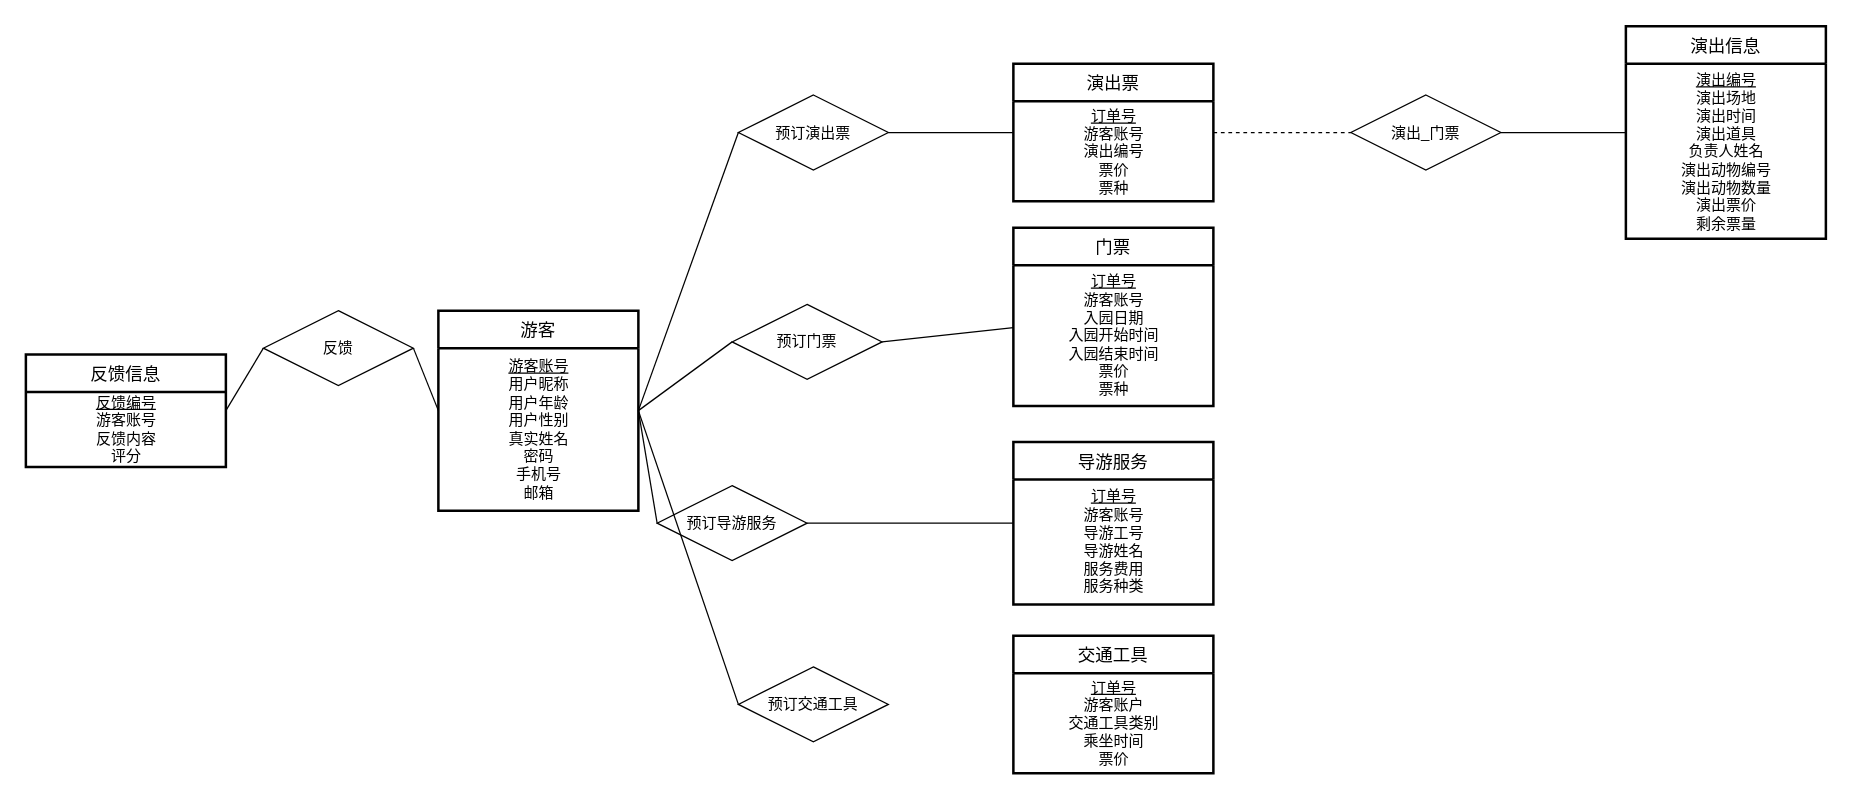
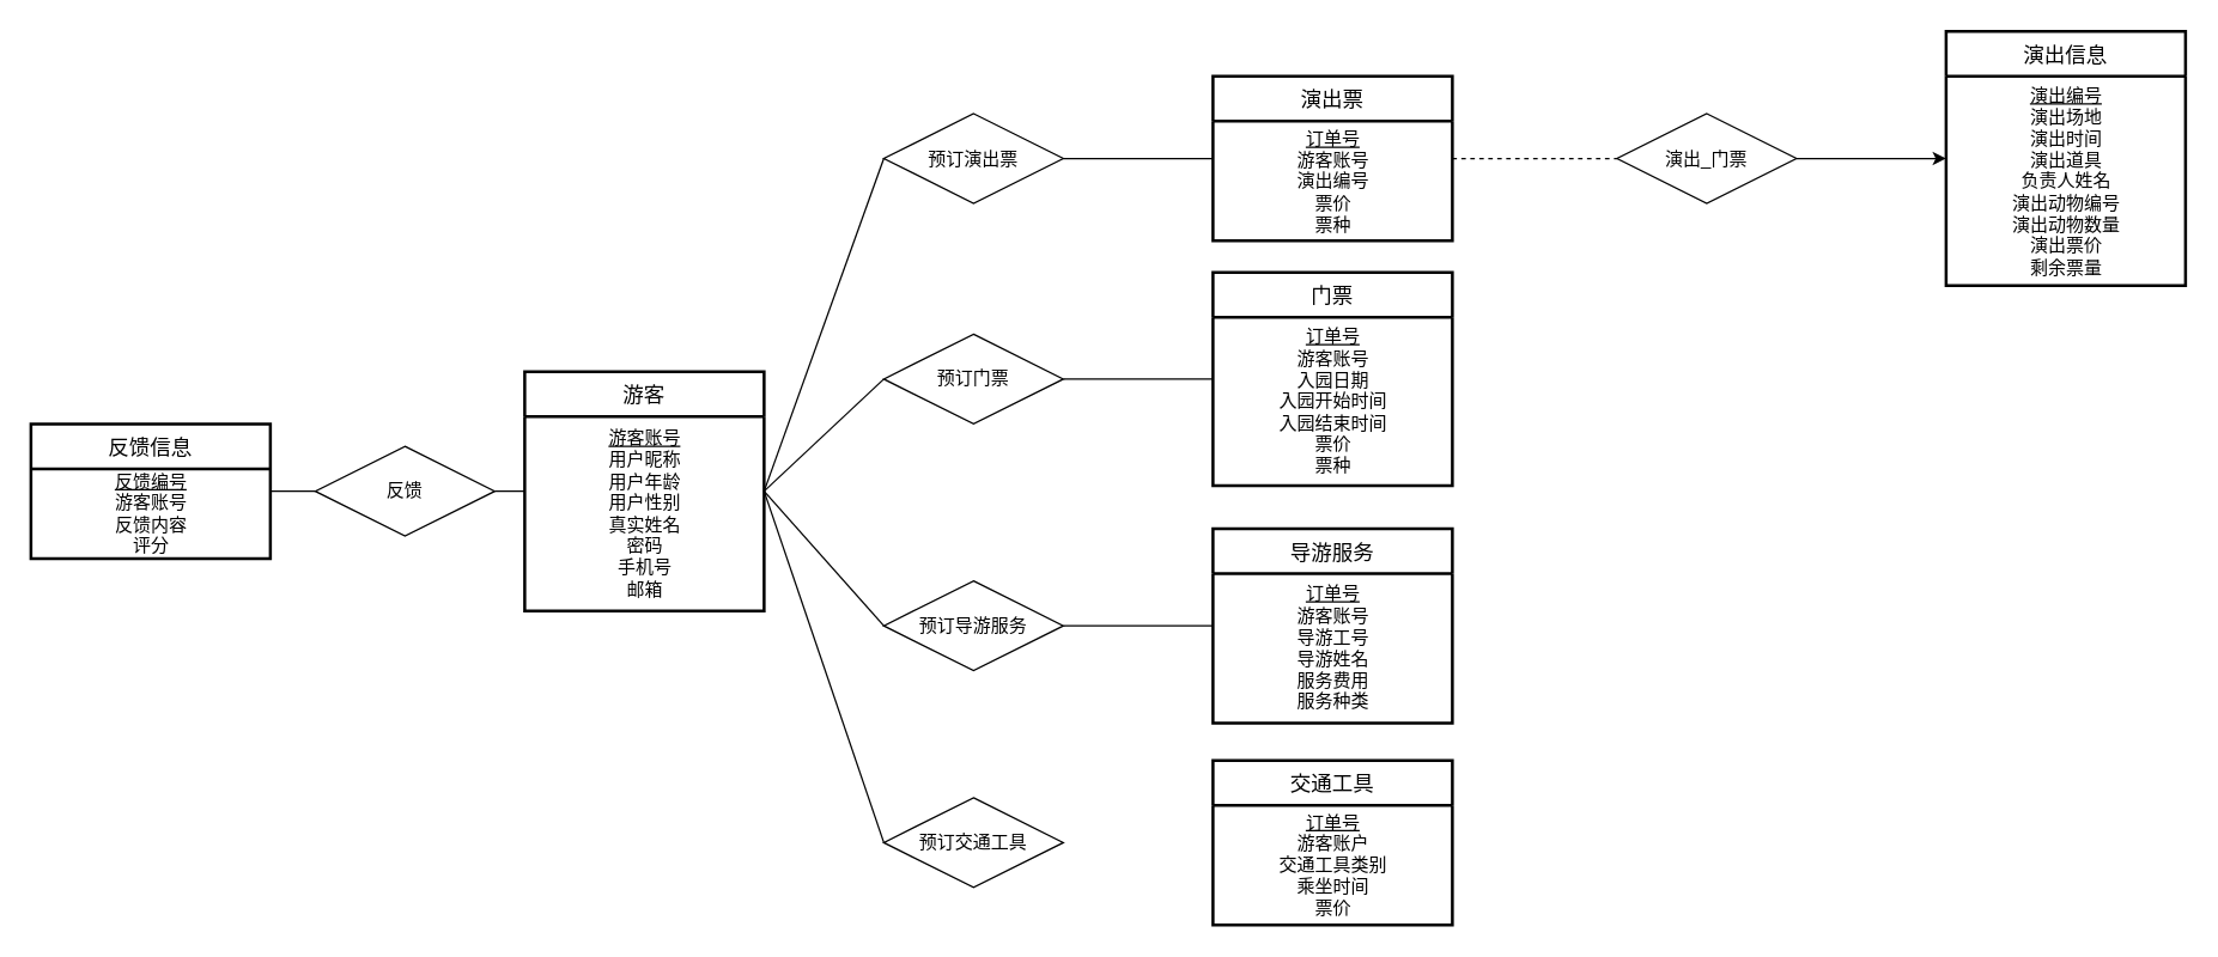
  <mxCell id="0" />
  <mxCell id="1" parent="0" />
  <mxCell id="2" style="endArrow=none;html=1;fontFamily=Helvetica;fontSize=11;fontColor=#000000;align=center;strokeColor=#000000;exitX=1;exitY=0.5;exitDx=0;exitDy=0;" parent="1" source="3" target="10" edge="1"><mxGeometry relative="1" as="geometry" /></mxCell>
- <mxCell id="3" value="预订门票" style="shape=rhombus;perimeter=rhombusPerimeter;whiteSpace=wrap;html=1;align=center;" parent="1" vertex="1"><mxGeometry x="585" y="243" width="120" height="60" as="geometry" /></mxCell>
+ <mxCell id="3" value="预订门票" style="shape=rhombus;perimeter=rhombusPerimeter;whiteSpace=wrap;html=1;align=center;" parent="1" vertex="1"><mxGeometry x="590" y="223" width="120" height="60" as="geometry" /></mxCell>
  <mxCell id="4" value="" style="endArrow=none;html=1;entryX=0;entryY=0.5;entryDx=0;entryDy=0;exitX=1;exitY=0.5;exitDx=0;exitDy=0;" parent="1" source="12" target="3" edge="1"><mxGeometry width="50" height="50" relative="1" as="geometry"><mxPoint x="370" y="305.5" as="sourcePoint" /><mxPoint x="630" y="338" as="targetPoint" /><Array as="points" /></mxGeometry></mxCell>
  <mxCell id="5" style="endArrow=none;html=1;fontFamily=Helvetica;fontSize=11;fontColor=#000000;align=center;strokeColor=#000000;entryX=0;entryY=0.5;entryDx=0;entryDy=0;dashed=1;" parent="1" source="6" target="29" edge="1"><mxGeometry relative="1" as="geometry" /></mxCell>
  <mxCell id="6" value="演出票" style="swimlane;childLayout=stackLayout;horizontal=1;startSize=30;horizontalStack=0;rounded=0;fontSize=14;fontStyle=0;strokeWidth=2;resizeParent=0;resizeLast=1;shadow=0;dashed=0;align=center;" parent="1" vertex="1"><mxGeometry x="810" y="50.5" width="160" height="110" as="geometry"><mxRectangle x="625" y="-1007.5" width="70" height="30" as="alternateBounds" /></mxGeometry></mxCell>
  <mxCell id="7" value="&lt;u&gt;订单号&lt;/u&gt;&lt;span style=&quot;text-align: left&quot;&gt;&lt;br&gt;&lt;/span&gt;&lt;span style=&quot;text-align: left&quot;&gt;游客账号&lt;br&gt;演出编号&lt;br&gt;&lt;/span&gt;&lt;span style=&quot;text-align: left&quot;&gt;票价&lt;br&gt;&lt;/span&gt;&lt;span style=&quot;text-align: left&quot;&gt;票种&lt;br&gt;&lt;/span&gt;" style="text;html=1;resizable=0;autosize=1;align=center;verticalAlign=middle;points=[];fillColor=none;strokeColor=none;rounded=0;" parent="6" vertex="1"><mxGeometry y="30" width="160" height="80" as="geometry" /></mxCell>
  <mxCell id="8" value="演出信息" style="swimlane;childLayout=stackLayout;horizontal=1;startSize=30;horizontalStack=0;rounded=0;fontSize=14;fontStyle=0;strokeWidth=2;resizeParent=0;resizeLast=1;shadow=0;dashed=0;align=center;" parent="1" vertex="1"><mxGeometry x="1300" y="20.5" width="160" height="170" as="geometry"><mxRectangle x="620" y="-1150" width="80" height="30" as="alternateBounds" /></mxGeometry></mxCell>
  <mxCell id="9" value="&lt;u&gt;演出编号&lt;/u&gt;&lt;span style=&quot;text-align: left&quot;&gt;&lt;br&gt;&lt;/span&gt;&lt;span style=&quot;text-align: left&quot;&gt;演出场地&lt;br&gt;&lt;/span&gt;&lt;span style=&quot;text-align: left&quot;&gt;演出时间&lt;br&gt;&lt;/span&gt;&lt;span style=&quot;text-align: left&quot;&gt;演出道具&lt;/span&gt;&lt;span style=&quot;text-align: left&quot;&gt;&lt;br&gt;&lt;/span&gt;&lt;span style=&quot;text-align: left&quot;&gt;负责人姓名&lt;br&gt;&lt;/span&gt;&lt;span style=&quot;text-align: left&quot;&gt;演出动物编号&lt;br&gt;&lt;/span&gt;&lt;span style=&quot;text-align: left&quot;&gt;演出动物数量&lt;br&gt;&lt;/span&gt;&lt;span style=&quot;text-align: left&quot;&gt;演出票价&lt;br&gt;剩余票量&lt;/span&gt;&lt;u&gt;&lt;br&gt;&lt;/u&gt;" style="text;html=1;resizable=0;autosize=1;align=center;verticalAlign=middle;points=[];fillColor=none;strokeColor=none;rounded=0;" parent="8" vertex="1"><mxGeometry y="30" width="160" height="140" as="geometry" /></mxCell>
  <mxCell id="10" value="门票" style="swimlane;childLayout=stackLayout;horizontal=1;startSize=30;horizontalStack=0;rounded=0;fontSize=14;fontStyle=0;strokeWidth=2;resizeParent=0;resizeLast=1;shadow=0;dashed=0;align=center;" parent="1" vertex="1"><mxGeometry x="810" y="181.75" width="160" height="142.5" as="geometry"><mxRectangle x="630" y="-845" width="60" height="30" as="alternateBounds" /></mxGeometry></mxCell>
  <mxCell id="11" value="&lt;u&gt;订单号&lt;br&gt;&lt;/u&gt;&lt;span style=&quot;text-align: left&quot;&gt;游客账号&lt;br&gt;&lt;/span&gt;&lt;span style=&quot;text-align: left&quot;&gt;入园日期&lt;/span&gt;&lt;span style=&quot;text-align: left&quot;&gt;&lt;br&gt;&lt;/span&gt;&lt;span style=&quot;text-align: left&quot;&gt;入园开始时间&lt;br&gt;&lt;/span&gt;&lt;span style=&quot;text-align: left&quot;&gt;入园结束时间&lt;/span&gt;&lt;span style=&quot;text-align: left&quot;&gt;&lt;br&gt;&lt;/span&gt;&lt;span style=&quot;text-align: left&quot;&gt;票价&lt;br&gt;&lt;/span&gt;&lt;span style=&quot;text-align: left&quot;&gt;票种&lt;br&gt;&lt;/span&gt;" style="text;html=1;resizable=0;autosize=1;align=center;verticalAlign=middle;points=[];fillColor=none;strokeColor=none;rounded=0;" parent="10" vertex="1"><mxGeometry y="30" width="160" height="112.5" as="geometry" /></mxCell>
  <mxCell id="12" value="游客" style="swimlane;childLayout=stackLayout;horizontal=1;startSize=30;horizontalStack=0;rounded=0;fontSize=14;fontStyle=0;strokeWidth=2;resizeParent=0;resizeLast=1;shadow=0;dashed=0;align=center;" parent="1" vertex="1"><mxGeometry x="350" y="248" width="160" height="160" as="geometry"><mxRectangle x="140" y="-800" width="60" height="30" as="alternateBounds" /></mxGeometry></mxCell>
  <mxCell id="13" value="&lt;u&gt;游客账号&lt;/u&gt;&lt;span style=&quot;text-align: left&quot;&gt;&lt;br&gt;&lt;/span&gt;&lt;span style=&quot;text-align: left&quot;&gt;用户昵称&lt;br&gt;&lt;/span&gt;&lt;span style=&quot;text-align: left&quot;&gt;用户年龄&lt;br&gt;用户性别&lt;br&gt;&lt;/span&gt;&lt;span style=&quot;text-align: left&quot;&gt;真实姓名&lt;/span&gt;&lt;span style=&quot;text-align: left&quot;&gt;&lt;br&gt;&lt;/span&gt;&lt;span style=&quot;text-align: left&quot;&gt;密码&lt;br&gt;&lt;/span&gt;&lt;span style=&quot;text-align: left&quot;&gt;手机号&lt;/span&gt;&lt;span style=&quot;text-align: left&quot;&gt;&lt;br&gt;&lt;/span&gt;&lt;span style=&quot;text-align: left&quot;&gt;邮箱&lt;/span&gt;&lt;span style=&quot;text-align: left&quot;&gt;&lt;br&gt;&lt;/span&gt;" style="text;html=1;resizable=0;autosize=1;align=center;verticalAlign=middle;points=[];fillColor=none;strokeColor=none;rounded=0;" parent="12" vertex="1"><mxGeometry y="30" width="160" height="130" as="geometry" /></mxCell>
  <mxCell id="14" value="导游服务" style="swimlane;childLayout=stackLayout;horizontal=1;startSize=30;horizontalStack=0;rounded=0;fontSize=14;fontStyle=0;strokeWidth=2;resizeParent=0;resizeLast=1;shadow=0;dashed=0;align=center;" parent="1" vertex="1"><mxGeometry x="810" y="353" width="160" height="130" as="geometry"><mxRectangle x="630" y="-710" width="90" height="30" as="alternateBounds" /></mxGeometry></mxCell>
  <mxCell id="15" value="&lt;u&gt;订单号&lt;/u&gt;&lt;span style=&quot;text-align: left&quot;&gt;&lt;br&gt;游客账号&lt;br&gt;&lt;/span&gt;&lt;span style=&quot;text-align: left&quot;&gt;导游工号&lt;br&gt;导游姓名&lt;br&gt;服务费用&lt;br&gt;&lt;/span&gt;&lt;span style=&quot;text-align: left&quot;&gt;服务种类&lt;/span&gt;&lt;span style=&quot;text-align: left&quot;&gt;&lt;br&gt;&lt;/span&gt;" style="text;html=1;resizable=0;autosize=1;align=center;verticalAlign=middle;points=[];fillColor=none;strokeColor=none;rounded=0;" parent="14" vertex="1"><mxGeometry y="30" width="160" height="100" as="geometry" /></mxCell>
  <mxCell id="16" value="交通工具" style="swimlane;childLayout=stackLayout;horizontal=1;startSize=30;horizontalStack=0;rounded=0;fontSize=14;fontStyle=0;strokeWidth=2;resizeParent=0;resizeLast=1;shadow=0;dashed=0;align=center;" parent="1" vertex="1"><mxGeometry x="810" y="508" width="160" height="110" as="geometry"><mxRectangle x="560" y="-565" width="90" height="30" as="alternateBounds" /></mxGeometry></mxCell>
  <mxCell id="17" value="&lt;u&gt;订单号&lt;br&gt;&lt;/u&gt;&lt;span style=&quot;text-align: left&quot;&gt;游客账户&lt;br&gt;交通工具类别&lt;br&gt;&lt;/span&gt;&lt;span style=&quot;text-align: left&quot;&gt;乘坐时间&lt;/span&gt;&lt;span style=&quot;text-align: left&quot;&gt;&lt;br&gt;&lt;/span&gt;&lt;span style=&quot;text-align: left&quot;&gt;票价&lt;/span&gt;&lt;span style=&quot;text-align: left&quot;&gt;&lt;br&gt;&lt;/span&gt;" style="text;html=1;resizable=0;autosize=1;align=center;verticalAlign=middle;points=[];fillColor=none;strokeColor=none;rounded=0;" parent="16" vertex="1"><mxGeometry y="30" width="160" height="80" as="geometry" /></mxCell>
  <mxCell id="18" value="反馈信息" style="swimlane;childLayout=stackLayout;horizontal=1;startSize=30;horizontalStack=0;rounded=0;fontSize=14;fontStyle=0;strokeWidth=2;resizeParent=0;resizeLast=1;shadow=0;dashed=0;align=center;" parent="1" vertex="1"><mxGeometry x="20" y="283" width="160" height="90" as="geometry"><mxRectangle x="-170" y="-784.54" width="90" height="30" as="alternateBounds" /></mxGeometry></mxCell>
  <mxCell id="19" value="&lt;u&gt;反馈编号&lt;/u&gt;&lt;span style=&quot;text-align: left&quot;&gt;&lt;br&gt;游客账号&lt;br&gt;&lt;/span&gt;&lt;span style=&quot;text-align: left&quot;&gt;反馈内容&lt;br&gt;&lt;/span&gt;&lt;span style=&quot;text-align: left&quot;&gt;评分&lt;br&gt;&lt;/span&gt;" style="text;html=1;resizable=0;autosize=1;align=center;verticalAlign=middle;points=[];fillColor=none;strokeColor=none;rounded=0;" parent="18" vertex="1"><mxGeometry y="30" width="160" height="60" as="geometry" /></mxCell>
  <mxCell id="20" style="endArrow=none;html=1;fontFamily=Helvetica;fontSize=11;fontColor=#000000;align=center;strokeColor=#000000;exitX=1;exitY=0.5;exitDx=0;exitDy=0;" parent="1" source="21" target="6" edge="1"><mxGeometry relative="1" as="geometry" /></mxCell>
  <mxCell id="21" value="预订演出票" style="shape=rhombus;perimeter=rhombusPerimeter;whiteSpace=wrap;html=1;align=center;" parent="1" vertex="1"><mxGeometry x="590" y="75.5" width="120" height="60" as="geometry" /></mxCell>
  <mxCell id="22" value="" style="endArrow=none;html=1;entryX=0;entryY=0.5;entryDx=0;entryDy=0;exitX=1;exitY=0.5;exitDx=0;exitDy=0;" parent="1" source="12" target="21" edge="1"><mxGeometry width="50" height="50" relative="1" as="geometry"><mxPoint x="710" y="425.96" as="sourcePoint" /><mxPoint x="660" y="435.5" as="targetPoint" /><Array as="points" /></mxGeometry></mxCell>
  <mxCell id="23" style="endArrow=none;html=1;fontFamily=Helvetica;fontSize=11;fontColor=#000000;align=center;strokeColor=#000000;exitX=1;exitY=0.5;exitDx=0;exitDy=0;" parent="1" source="24" target="14" edge="1"><mxGeometry relative="1" as="geometry" /></mxCell>
- <mxCell id="24" value="预订导游服务" style="shape=rhombus;perimeter=rhombusPerimeter;whiteSpace=wrap;html=1;align=center;" parent="1" vertex="1"><mxGeometry x="525" y="388" width="120" height="60" as="geometry" /></mxCell>
+ <mxCell id="24" value="预订导游服务" style="shape=rhombus;perimeter=rhombusPerimeter;whiteSpace=wrap;html=1;align=center;" parent="1" vertex="1"><mxGeometry x="590" y="388" width="120" height="60" as="geometry" /></mxCell>
  <mxCell id="25" value="" style="endArrow=none;html=1;entryX=0;entryY=0.5;entryDx=0;entryDy=0;exitX=1;exitY=0.5;exitDx=0;exitDy=0;" parent="1" source="12" target="24" edge="1"><mxGeometry width="50" height="50" relative="1" as="geometry"><mxPoint x="720" y="545.96" as="sourcePoint" /><mxPoint x="670" y="555.5" as="targetPoint" /><Array as="points" /></mxGeometry></mxCell>
  <mxCell id="26" value="预订交通工具" style="shape=rhombus;perimeter=rhombusPerimeter;whiteSpace=wrap;html=1;align=center;" parent="1" vertex="1"><mxGeometry x="590" y="533" width="120" height="60" as="geometry" /></mxCell>
  <mxCell id="27" value="" style="endArrow=none;html=1;entryX=0;entryY=0.5;entryDx=0;entryDy=0;exitX=1;exitY=0.5;exitDx=0;exitDy=0;" parent="1" source="12" target="26" edge="1"><mxGeometry width="50" height="50" relative="1" as="geometry"><mxPoint x="790" y="665.96" as="sourcePoint" /><mxPoint x="740" y="675.5" as="targetPoint" /><Array as="points" /></mxGeometry></mxCell>
- <mxCell id="28" style="endArrow=none;html=1;fontFamily=Helvetica;fontSize=11;fontColor=#000000;align=center;strokeColor=#000000;exitX=1;exitY=0.5;exitDx=0;exitDy=0;" parent="1" source="29" target="8" edge="1"><mxGeometry relative="1" as="geometry" /></mxCell>
+ <mxCell id="28" style="endArrow=classic;html=1;fontFamily=Helvetica;fontSize=11;fontColor=#000000;align=center;strokeColor=#000000;exitX=1;exitY=0.5;exitDx=0;exitDy=0;" parent="1" source="29" target="8" edge="1"><mxGeometry relative="1" as="geometry" /></mxCell>
  <mxCell id="29" value="演出_门票" style="shape=rhombus;perimeter=rhombusPerimeter;whiteSpace=wrap;html=1;align=center;" parent="1" vertex="1"><mxGeometry x="1080" y="75.5" width="120" height="60" as="geometry" /></mxCell>
  <mxCell id="30" style="endArrow=none;html=1;fontFamily=Helvetica;fontSize=11;fontColor=#000000;align=center;strokeColor=#000000;entryX=0;entryY=0.5;entryDx=0;entryDy=0;exitX=1;exitY=0.5;exitDx=0;exitDy=0;" parent="1" source="32" target="12" edge="1"><mxGeometry relative="1" as="geometry"><mxPoint x="610" y="326.496" as="targetPoint" /></mxGeometry></mxCell>
  <mxCell id="31" style="endArrow=none;html=1;fontFamily=Helvetica;fontSize=11;fontColor=#000000;align=center;strokeColor=#000000;entryX=1;entryY=0.5;entryDx=0;entryDy=0;exitX=0;exitY=0.5;exitDx=0;exitDy=0;" parent="1" source="32" edge="1" target="18"><mxGeometry relative="1" as="geometry"><mxPoint x="370" y="328" as="targetPoint" /></mxGeometry></mxCell>
- <mxCell id="32" value="反馈" style="shape=rhombus;perimeter=rhombusPerimeter;whiteSpace=wrap;html=1;align=center;" parent="1" vertex="1"><mxGeometry x="210" y="248" width="120" height="60" as="geometry" /></mxCell>
+ <mxCell id="32" value="反馈" style="shape=rhombus;perimeter=rhombusPerimeter;whiteSpace=wrap;html=1;align=center;" parent="1" vertex="1"><mxGeometry x="210" y="298" width="120" height="60" as="geometry" /></mxCell>
